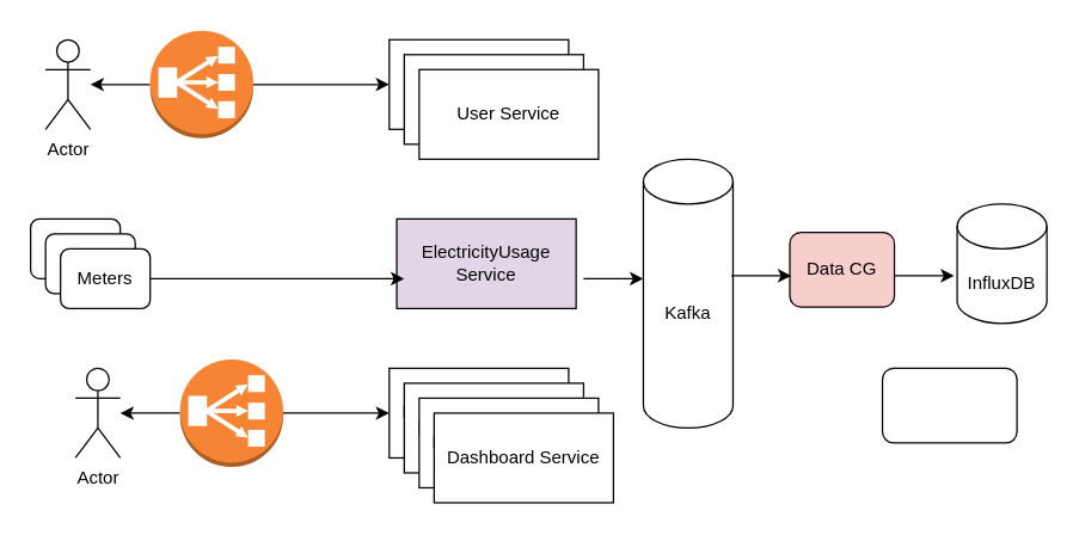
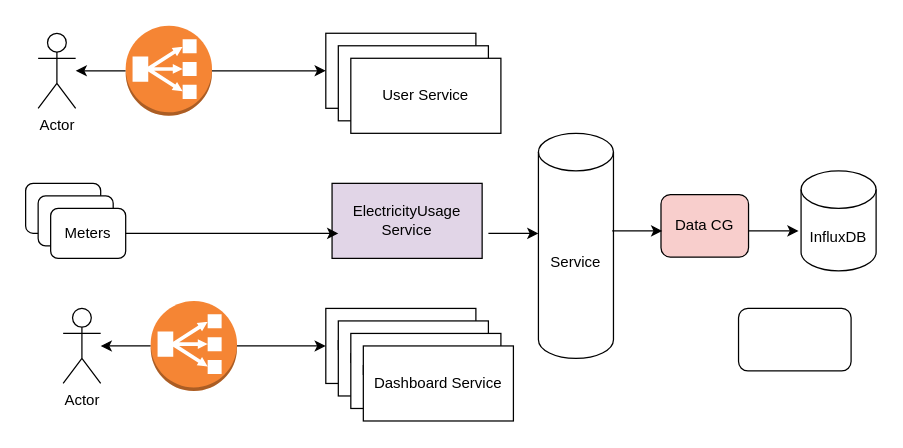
  <mxCell id="0" />
  <mxCell id="1" parent="0" />
  <mxCell id="2" value="User Service" style="rounded=0;whiteSpace=wrap;html=1;" vertex="1" parent="1"><mxGeometry x="260" y="26" width="120" height="60" as="geometry" /></mxCell>
  <mxCell id="3" value="ElectricityUsage Service" style="whiteSpace=wrap;html=1;fillColor=#e1d5e7;" vertex="1" parent="1"><mxGeometry x="265" y="146" width="120" height="60" as="geometry" /></mxCell>
  <mxCell id="4" value="Dashboard Service" style="whiteSpace=wrap;html=1;" vertex="1" parent="1"><mxGeometry x="260" y="246" width="120" height="60" as="geometry" /></mxCell>
  <mxCell id="5" value="Actor" style="shape=umlActor;verticalLabelPosition=bottom;verticalAlign=top;html=1;outlineConnect=0;" vertex="1" parent="1"><mxGeometry x="30" y="26" width="30" height="60" as="geometry" /></mxCell>
  <mxCell id="6" value="" style="edgeStyle=orthogonalEdgeStyle;rounded=0;orthogonalLoop=1;jettySize=auto;html=1;" edge="1" parent="1" source="8" target="5"><mxGeometry relative="1" as="geometry" /></mxCell>
  <mxCell id="7" value="" style="edgeStyle=orthogonalEdgeStyle;rounded=0;orthogonalLoop=1;jettySize=auto;html=1;" edge="1" parent="1" source="8" target="2"><mxGeometry relative="1" as="geometry" /></mxCell>
  <mxCell id="8" value="" style="outlineConnect=0;dashed=0;verticalLabelPosition=bottom;verticalAlign=top;align=center;html=1;shape=mxgraph.aws3.classic_load_balancer;fillColor=#F58534;gradientColor=none;" vertex="1" parent="1"><mxGeometry x="100" y="20" width="69" height="72" as="geometry" /></mxCell>
  <mxCell id="9" value="User Service" style="rounded=0;whiteSpace=wrap;html=1;" vertex="1" parent="1"><mxGeometry x="270" y="36" width="120" height="60" as="geometry" /></mxCell>
  <mxCell id="10" value="User Service" style="rounded=0;whiteSpace=wrap;html=1;" vertex="1" parent="1"><mxGeometry x="280" y="46" width="120" height="60" as="geometry" /></mxCell>
  <mxCell id="11" value="Actor" style="shape=umlActor;verticalLabelPosition=bottom;verticalAlign=top;html=1;outlineConnect=0;" vertex="1" parent="1"><mxGeometry x="50" y="246" width="30" height="60" as="geometry" /></mxCell>
  <mxCell id="12" value="" style="edgeStyle=orthogonalEdgeStyle;rounded=0;orthogonalLoop=1;jettySize=auto;html=1;" edge="1" parent="1" source="14" target="4"><mxGeometry relative="1" as="geometry" /></mxCell>
  <mxCell id="13" value="" style="edgeStyle=orthogonalEdgeStyle;rounded=0;orthogonalLoop=1;jettySize=auto;html=1;" edge="1" parent="1" source="14" target="11"><mxGeometry relative="1" as="geometry" /></mxCell>
  <mxCell id="14" value="" style="outlineConnect=0;dashed=0;verticalLabelPosition=bottom;verticalAlign=top;align=center;html=1;shape=mxgraph.aws3.classic_load_balancer;fillColor=#F58534;gradientColor=none;" vertex="1" parent="1"><mxGeometry x="120" y="240" width="69" height="72" as="geometry" /></mxCell>
  <mxCell id="15" value="Dashboard Service" style="whiteSpace=wrap;html=1;" vertex="1" parent="1"><mxGeometry x="270" y="256" width="120" height="60" as="geometry" /></mxCell>
  <mxCell id="16" value="Dashboard Service" style="whiteSpace=wrap;html=1;" vertex="1" parent="1"><mxGeometry x="280" y="266" width="120" height="60" as="geometry" /></mxCell>
  <mxCell id="17" value="Dashboard Service" style="whiteSpace=wrap;html=1;" vertex="1" parent="1"><mxGeometry x="290" y="276" width="120" height="60" as="geometry" /></mxCell>
  <mxCell id="18" value="Meters" style="rounded=1;whiteSpace=wrap;html=1;" vertex="1" parent="1"><mxGeometry x="20" y="146" width="60" height="40" as="geometry" /></mxCell>
  <mxCell id="19" value="Meters" style="rounded=1;whiteSpace=wrap;html=1;" vertex="1" parent="1"><mxGeometry x="30" y="156" width="60" height="40" as="geometry" /></mxCell>
  <mxCell id="20" value="Meters" style="rounded=1;whiteSpace=wrap;html=1;" vertex="1" parent="1"><mxGeometry x="40" y="166" width="60" height="40" as="geometry" /></mxCell>
  <mxCell id="21" value="" style="endArrow=classic;html=1;rounded=0;exitX=1;exitY=0.5;exitDx=0;exitDy=0;" edge="1" parent="1" source="20"><mxGeometry width="50" height="50" relative="1" as="geometry"><mxPoint x="100" y="191" as="sourcePoint" /><mxPoint x="270" y="186" as="targetPoint" /></mxGeometry></mxCell>
- <mxCell id="22" value="Kafka" style="shape=cylinder3;whiteSpace=wrap;html=1;boundedLbl=1;backgroundOutline=1;size=15;" vertex="1" parent="1"><mxGeometry x="430" y="106" width="60" height="180" as="geometry" /></mxCell>
+ <mxCell id="22" value="Service" style="shape=cylinder3;whiteSpace=wrap;html=1;boundedLbl=1;backgroundOutline=1;size=15;" vertex="1" parent="1"><mxGeometry x="430" y="106" width="60" height="180" as="geometry" /></mxCell>
  <mxCell id="23" value="Data CG" style="rounded=1;whiteSpace=wrap;html=1;fillColor=#f8cecc;" vertex="1" parent="1"><mxGeometry x="528" y="155" width="70" height="50" as="geometry" /></mxCell>
  <mxCell id="24" value="" style="endArrow=classic;html=1;rounded=0;" edge="1" parent="1"><mxGeometry width="50" height="50" relative="1" as="geometry"><mxPoint x="390" y="186" as="sourcePoint" /><mxPoint x="430" y="186" as="targetPoint" /></mxGeometry></mxCell>
  <mxCell id="25" value="" style="endArrow=classic;html=1;rounded=0;" edge="1" parent="1"><mxGeometry width="50" height="50" relative="1" as="geometry"><mxPoint x="489" y="184" as="sourcePoint" /><mxPoint x="529" y="184" as="targetPoint" /></mxGeometry></mxCell>
  <mxCell id="26" value="InfluxDB" style="shape=cylinder3;whiteSpace=wrap;html=1;boundedLbl=1;backgroundOutline=1;size=15;" vertex="1" parent="1"><mxGeometry x="640" y="136" width="60" height="80" as="geometry" /></mxCell>
  <mxCell id="27" value="" style="endArrow=classic;html=1;rounded=0;" edge="1" parent="1"><mxGeometry width="50" height="50" relative="1" as="geometry"><mxPoint x="598" y="184" as="sourcePoint" /><mxPoint x="638" y="184" as="targetPoint" /></mxGeometry></mxCell>
  <mxCell id="28" value="" style="rounded=1;whiteSpace=wrap;html=1;" vertex="1" parent="1"><mxGeometry x="590" y="246" width="90" height="50" as="geometry" /></mxCell>
